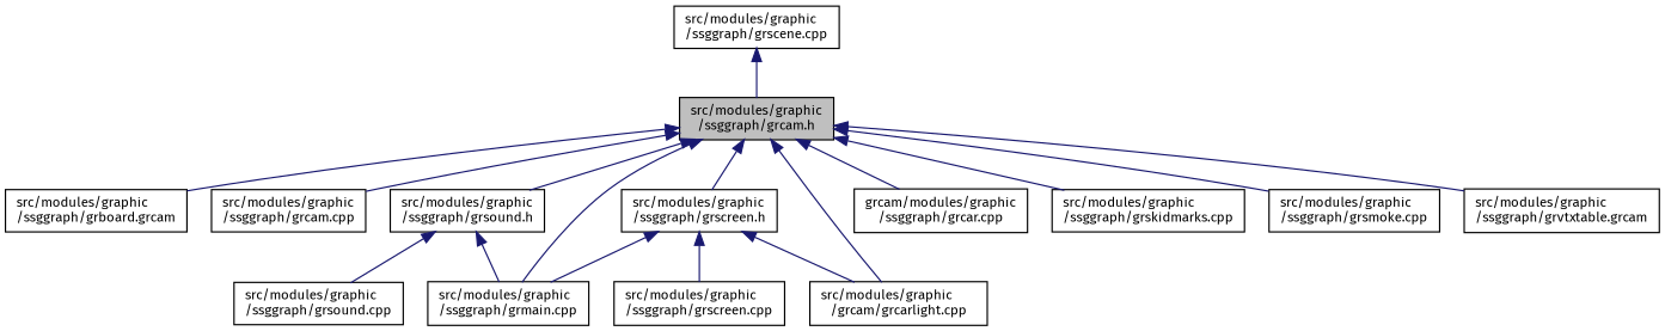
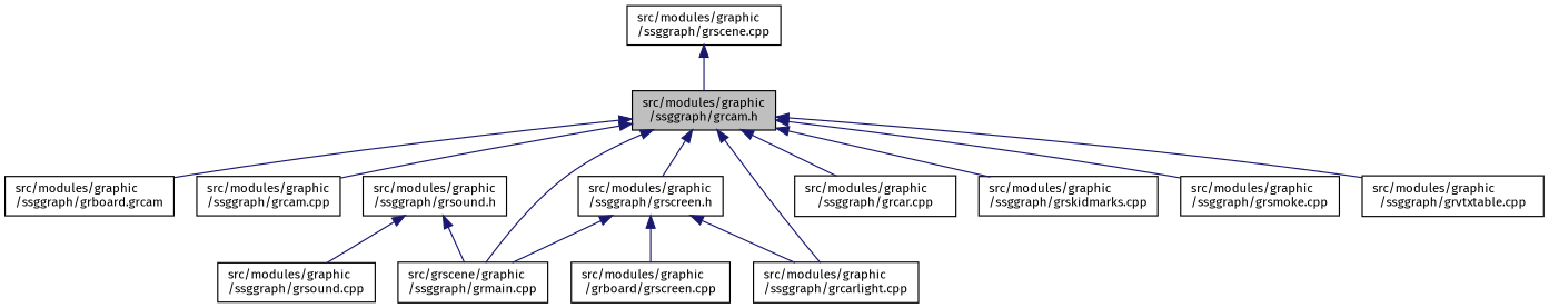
  digraph {
    fontname="Fira Sans"
    node [color=black fillcolor=white fontname="Fira Sans" fontsize=10 shape=record style=filled]
    edge [color=midnightblue dir=back fontname="Fira Sans" fontsize=10 labelfontname=Helvetica labelfontsize=10 style=solid]
    n1 [fillcolor=grey75 fontcolor=black height=0.2 label="src/modules/graphic\l/ssggraph/grcam.h" width=0.4]
    n2 [height=0.2 label="src/modules/graphic\l/ssggraph/grboard.grcam" width=0.4]
    n3 [height=0.2 label="src/modules/graphic\l/ssggraph/grcam.cpp" width=0.4]
    n4 [height=0.2 label="src/modules/graphic\l/ssggraph/grscreen.h" width=0.4]
-   n5 [height=0.2 label="src/modules/graphic\l/ssggraph/grmain.cpp" width=0.4]
-   n6 [height=0.2 label="grcam/modules/graphic\l/ssggraph/grcar.cpp" width=0.4]
-   n7 [height=0.2 label="src/modules/graphic\l/grcam/grcarlight.cpp" width=0.4]
+   n5 [height=0.2 label="src/grscene/graphic\l/ssggraph/grmain.cpp" width=0.4]
+   n6 [height=0.2 label="src/modules/graphic\l/ssggraph/grcar.cpp" width=0.4]
+   n7 [height=0.2 label="src/modules/graphic\l/ssggraph/grcarlight.cpp" width=0.4]
    n8 [height=0.2 label="src/modules/graphic\l/ssggraph/grsound.h" width=0.4]
    n9 [height=0.2 label="src/modules/graphic\l/ssggraph/grskidmarks.cpp" width=0.4]
    n10 [height=0.2 label="src/modules/graphic\l/ssggraph/grsmoke.cpp" width=0.4]
-   n11 [height=0.2 label="src/modules/graphic\l/ssggraph/grvtxtable.grcam" width=0.4]
-   n12 [height=0.2 label="src/modules/graphic\l/ssggraph/grscreen.cpp" width=0.4]
+   n11 [height=0.2 label="src/modules/graphic\l/ssggraph/grvtxtable.cpp" width=0.4]
+   n12 [height=0.2 label="src/modules/graphic\l/grboard/grscreen.cpp" width=0.4]
    n13 [height=0.2 label="src/modules/graphic\l/ssggraph/grsound.cpp" width=0.4]
    n14 [height=0.2 label="src/modules/graphic\l/ssggraph/grscene.cpp" width=0.4]
    n1 -> n2
    n1 -> n3
    n1 -> n4
    n1 -> n5
    n1 -> n6
    n1 -> n7
-   n1 -> n8
    n1 -> n9
    n1 -> n10
    n1 -> n11
    n4 -> n5
    n4 -> n7
    n4 -> n12
    n8 -> n5
    n8 -> n13
    n14 -> n1
  }
